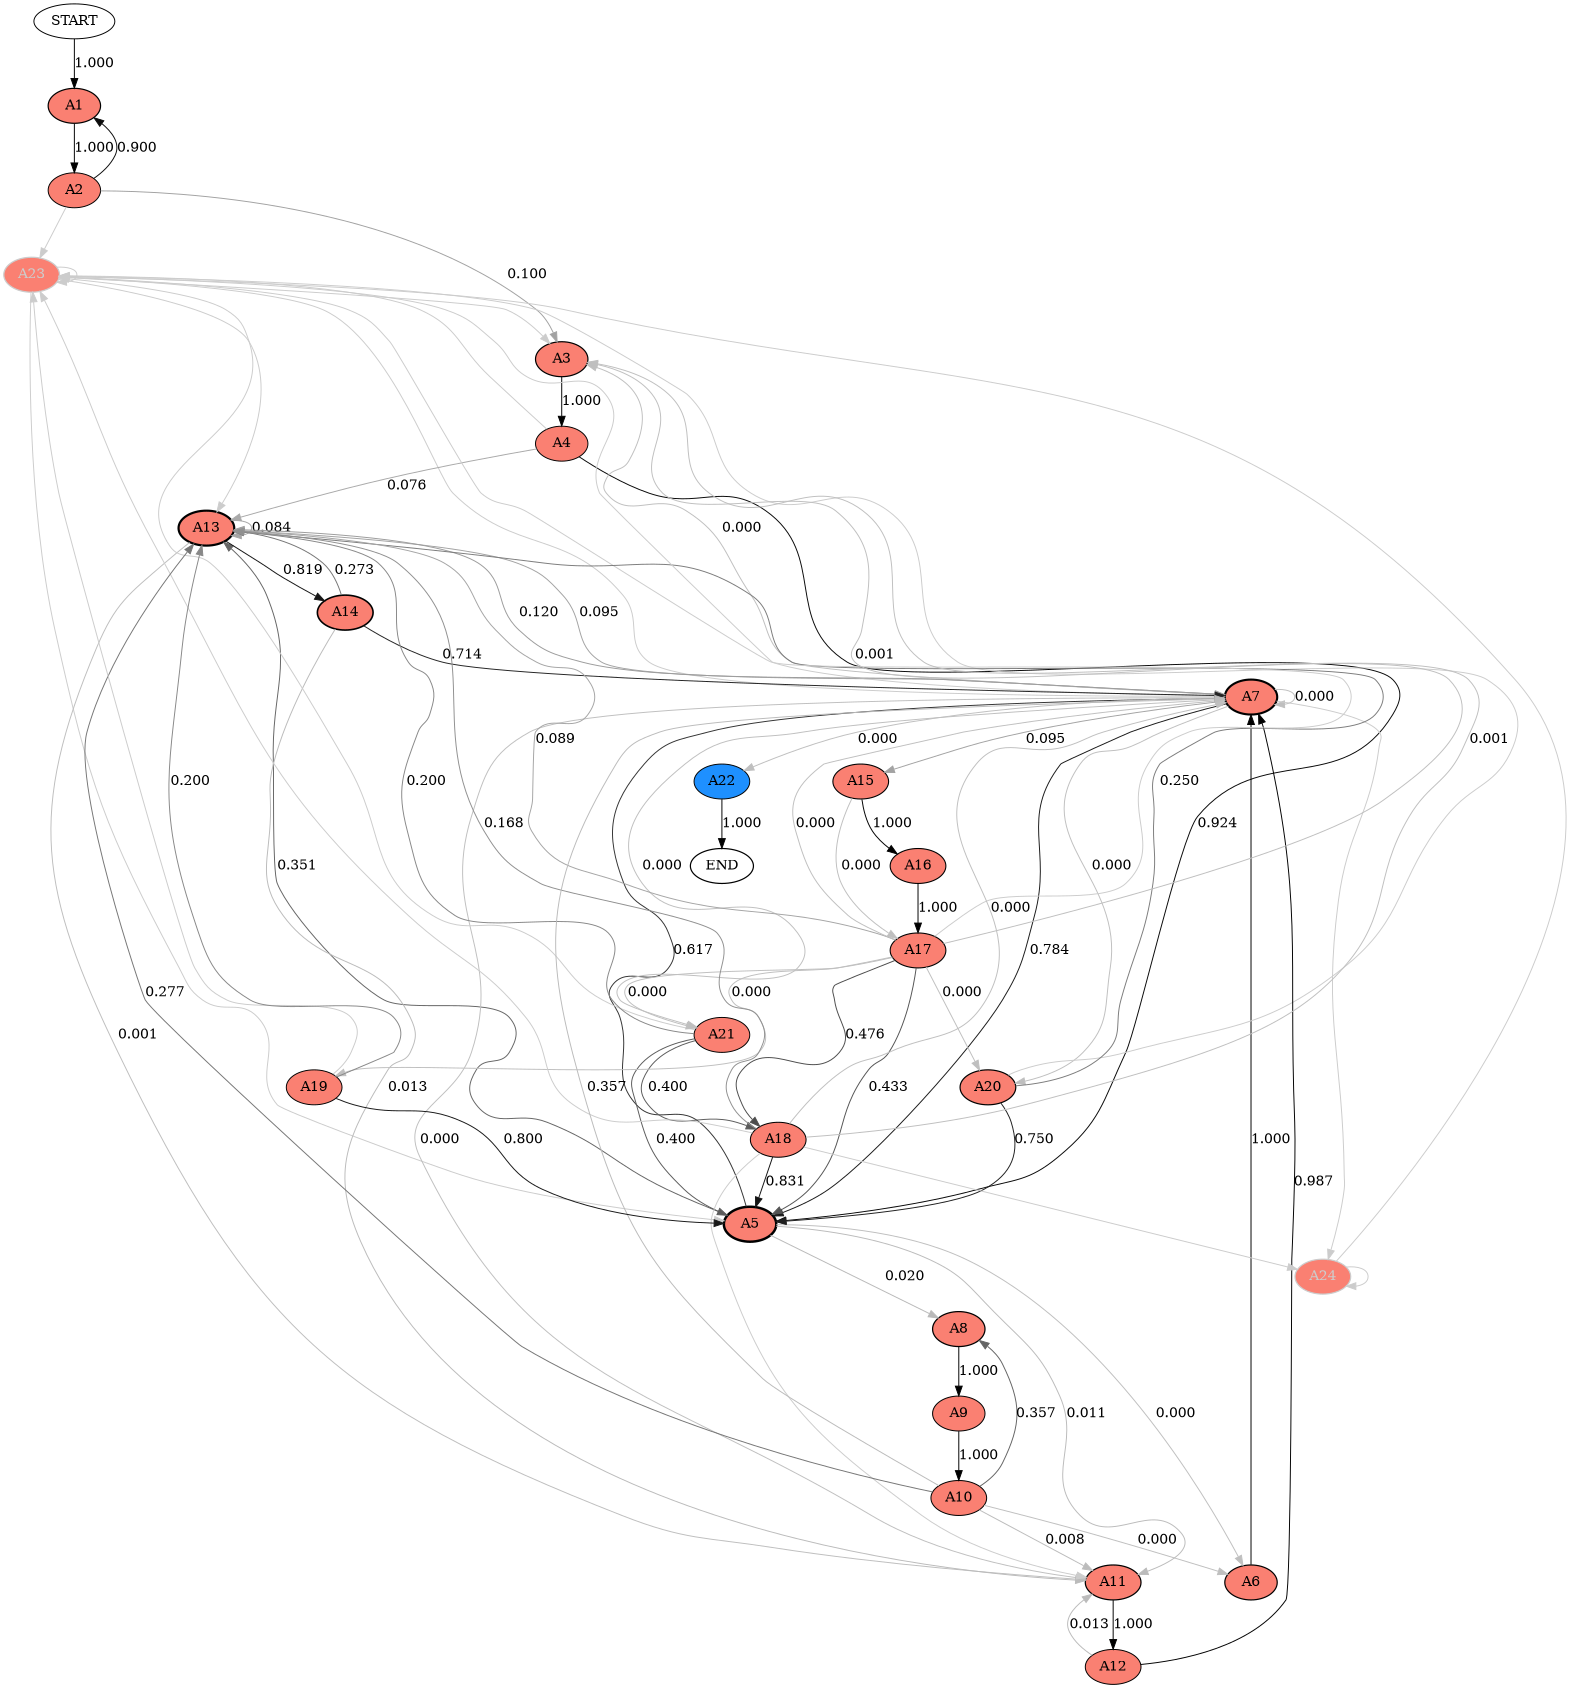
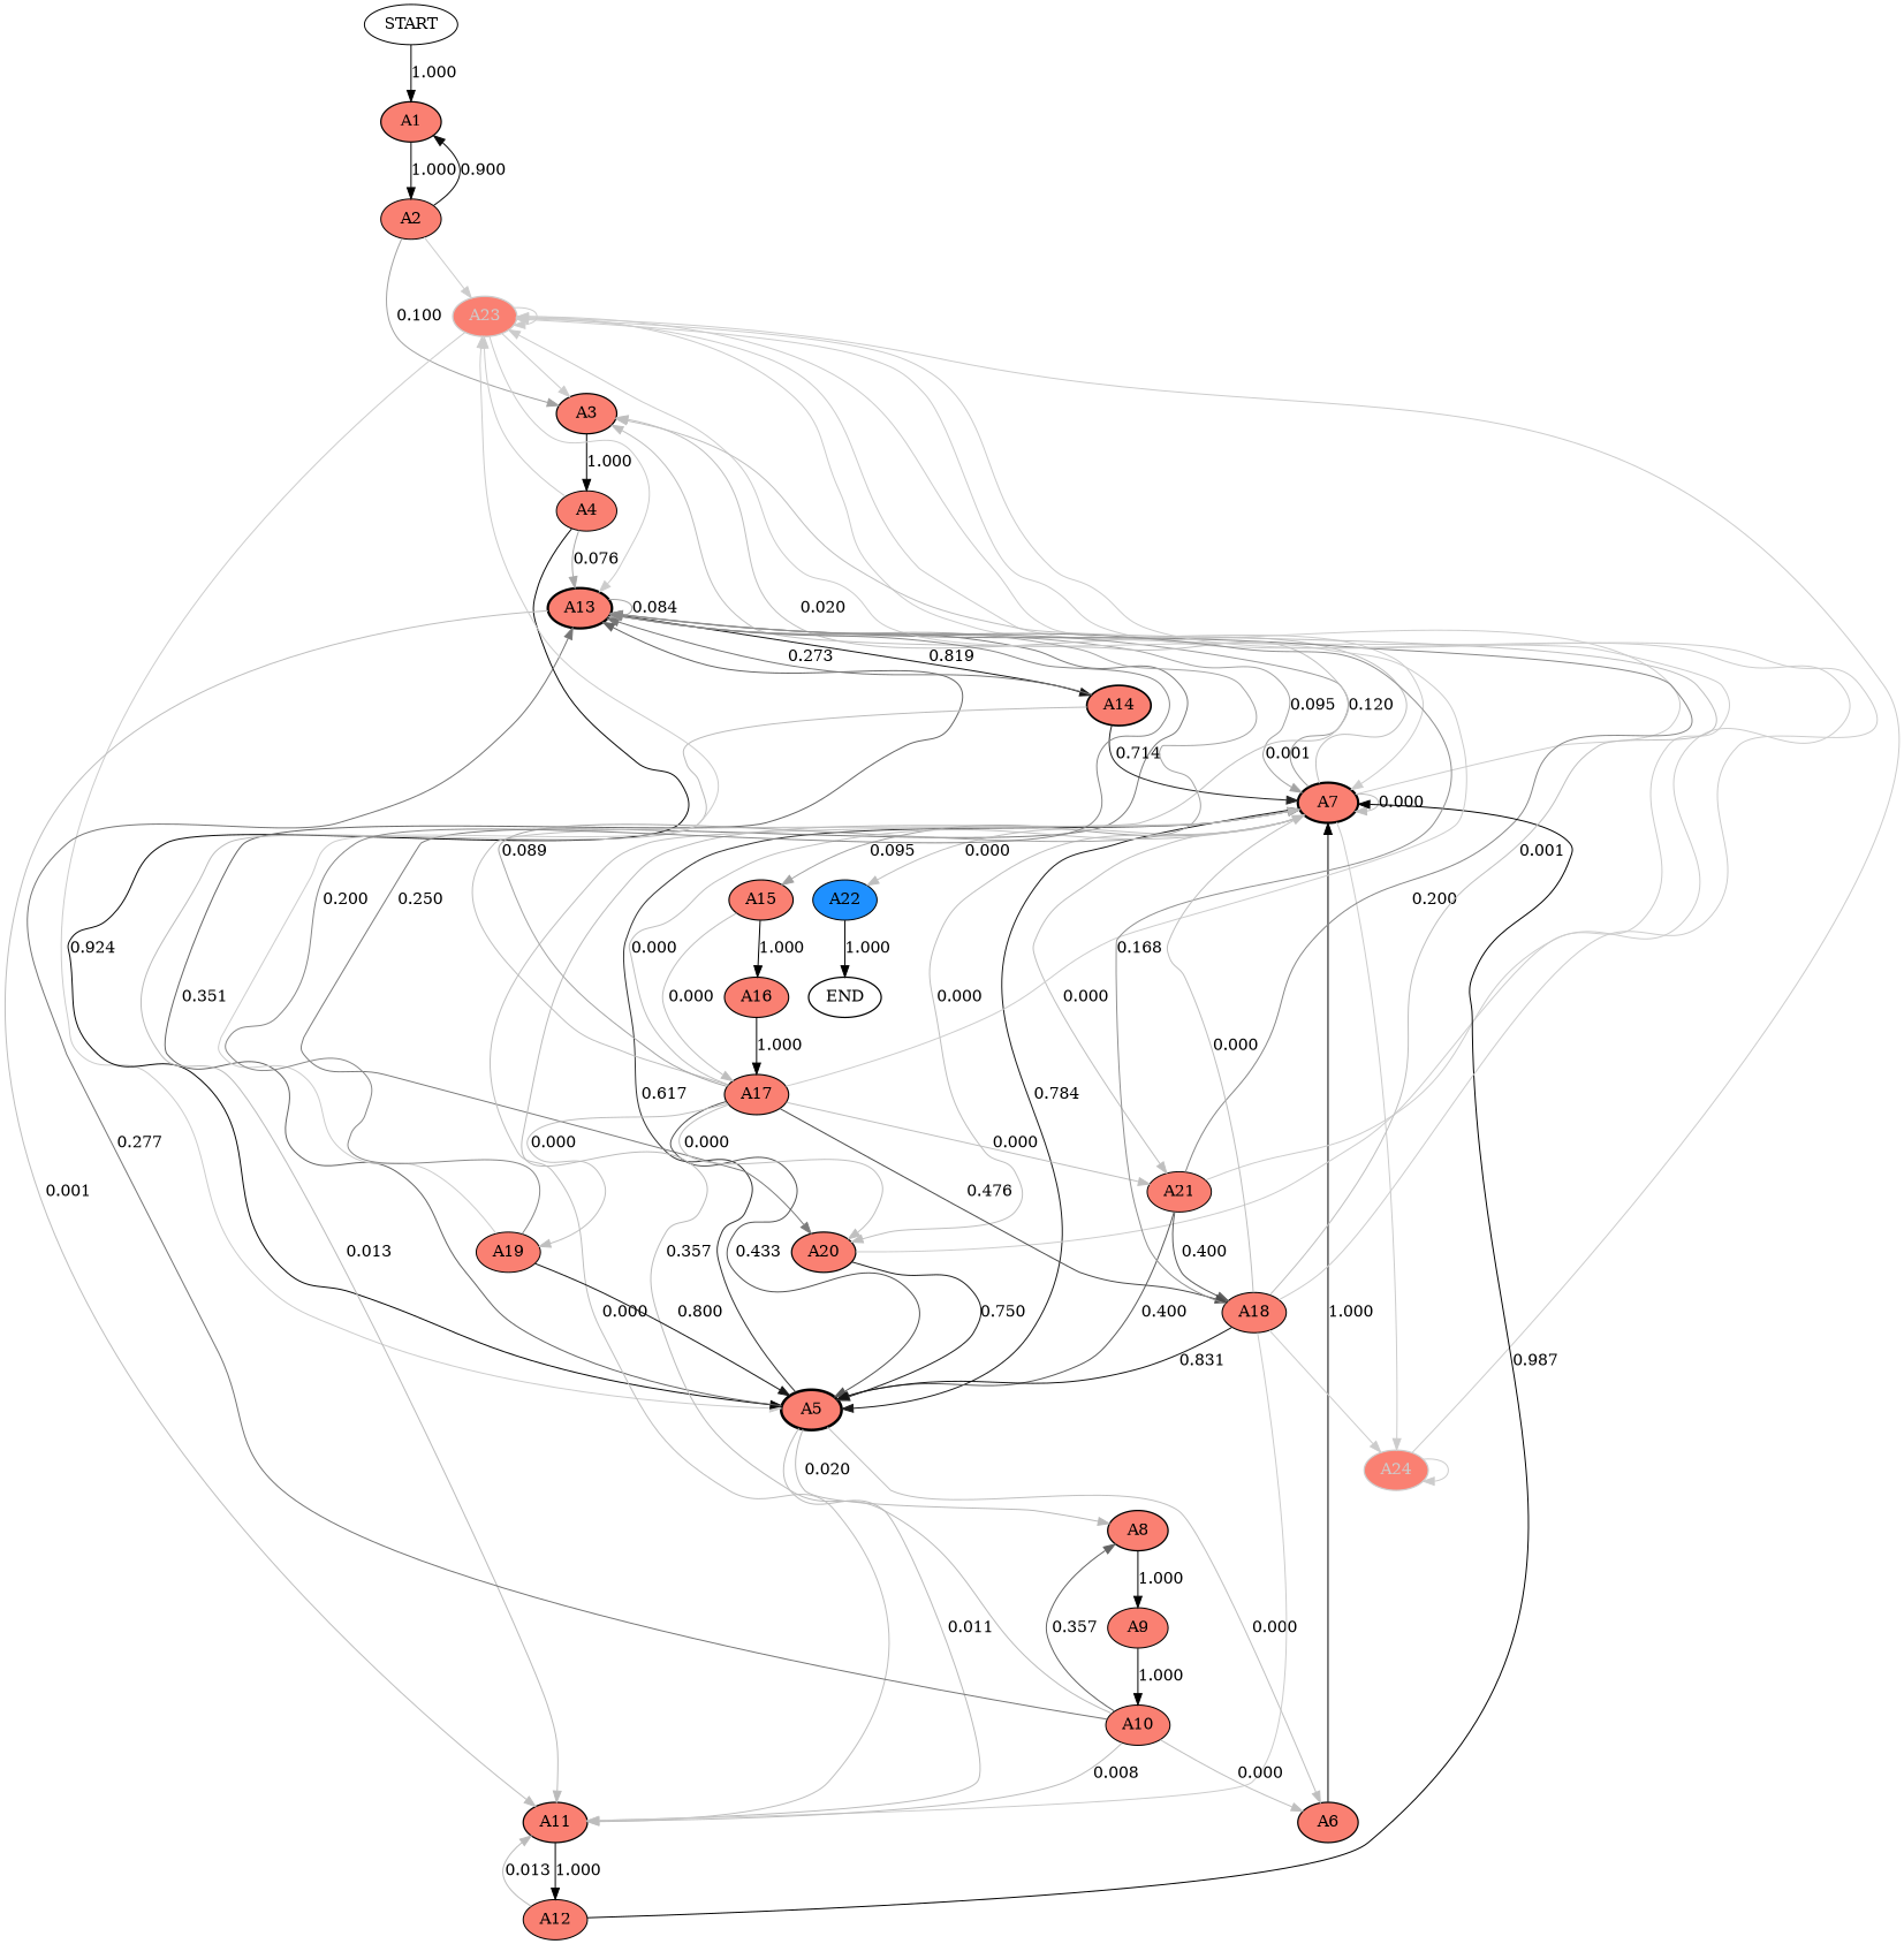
  digraph {
    rankdir=TB
    node [color=black fillcolor="#fa8072" fontcolor=black penwidth=1.0000043341491143 style=filled]
    edge [color="#cccccc" fontcolor=black weight=0.001]
    START [fillcolor="#ffffff"]
    A1 [penwidth=1.2500541766412887]
    A2 [penwidth=1.000043341313031]
    A3 [penwidth=1.2504984064379916]
    A23 [color="#cccccc" fontcolor="#cccccc" penwidth=1.3257333001260274]
    A4 [penwidth=1.0003987251503932]
    A5 [penwidth=2.549887081360035]
    A13 [penwidth=2.253285029536227]
    A7 [penwidth=2.1824391678231727]
    A6 [penwidth=1.2504984064379916]
    A8 [penwidth=1.296286005798501]
    A11 [penwidth=1.2800244438836565]
    A14 [penwidth=1.6684639544191389]
    A15 [penwidth=1.1280655560851711]
    A20 [penwidth=1.250108352787818]
    A21 [penwidth=1.0000216707059906]
    A22 [fillcolor="#1e90ff"]
    A24 [color="#cccccc" fontcolor="#cccccc" penwidth=1.2500539213427653]
    A9 [penwidth=1.0370288046388008]
    A12 [penwidth=1.0240195551069253]
    A16 [penwidth=1.128044470051519]
    A17 [penwidth=1.1280655560851711]
    A18 [penwidth=1.0614684714730727]
    END [fillcolor="#ffffff" penwidth=1.2500054176863928]
    A10 [penwidth=1.0370288046388008]
    A19 [penwidth=1.0000216707059906]
    START -> A1 [color="#000000" label=1.000 weight=1.0]
    A1 -> A2 [color="#000000" label=1.000 weight=1.0]
    A2 -> A1 [color="#0b0b0b" label=0.900 weight=0.9]
    A2 -> A3 [color="#a2a2a2" label=0.100 weight=0.05]
    A2 -> A23 [fontcolor="#cccccc" label=" " weight=0.05]
    A3 -> A4 [color="#000000" label=1.000 weight=1.0]
    A23 -> A3 [fontcolor="#cccccc" label=" "]
    A23 -> A23 [fontcolor="#cccccc" label=" " weight=0.23702734250645538]
    A23 -> A5 [fontcolor="#cccccc" label=" " weight=0.7219765837784302]
    A23 -> A13 [fontcolor="#cccccc" label=" " weight=0.039722684022496554]
    A23 -> A7 [fontcolor="#cccccc" label=" " weight=0.0012380177567118248]
    A4 -> A23 [fontcolor="#cccccc" label=" " weight=0.30978260869565216]
    A4 -> A5 [color="#080808" label=0.924 weight=0.6413043478260869]
    A4 -> A13 [color="#a9a9a9" label=0.076 weight=0.04891304347826087]
    A5 -> A13 [color="#656565" label=0.351 weight=0.3446243501870799]
    A5 -> A7 [color="#333333" label=0.617 weight=0.623702673568572]
    A5 -> A6 [color="#bfbfbf" label=0.000]
    A5 -> A8 [color="#b9b9b9" label=0.020 weight=0.02043714520122586]
    A5 -> A11 [color="#bbbbbb" label=0.011 weight=0.010908395233417583]
    A13 -> A13 [color="#a6a6a6" label=0.084 weight=0.08128527262365277]
    A13 -> A7 [color="#a3a3a3" label=0.095 weight=0.09482189058741054]
    A13 -> A11 [color="#bebebe" label=0.001 weight=0.0014979044468092619]
    A13 -> A14 [color="#161616" label=0.819 weight=0.8223949323421275]
-   A7 -> A3 [color="#bfbfbf" label=0.000]
+   A7 -> A3 [color="#bfbfbf" label=0.020]
    A7 -> A23 [fontcolor="#cccccc" label=" " weight=0.029126337360686615]
    A7 -> A5 [color="#1a1a1a" label=0.784 weight=0.7603921331161898]
    A7 -> A13 [color="#9c9c9c" label=0.120 weight=0.11680015042817851]
    A7 -> A7 [color="#bfbfbf" label=0.000]
    A7 -> A11 [color="#bfbfbf" label=0.000]
    A7 -> A15 [color="#a3a3a3" label=0.095 weight=0.09301369470091245]
    A7 -> A20 [color="#bfbfbf" label=0.000]
    A7 -> A21 [color="#bfbfbf" label=0.000]
    A7 -> A22 [color="#bfbfbf" label=0.000]
    A7 -> A24 [fontcolor="#cccccc" label=" "]
    A6 -> A7 [color="#000000" label=1.000 weight=1.0]
    A8 -> A9 [color="#000000" label=1.000 weight=1.0]
    A11 -> A12 [color="#000000" label=1.000 weight=1.0]
    A14 -> A13 [color="#767676" label=0.273 weight=0.2718689823502717]
    A14 -> A7 [color="#242424" label=0.714 weight=0.7146913443966099]
    A14 -> A11 [color="#bbbbbb" label=0.013 weight=0.013439673253118446]
    A15 -> A16 [color="#000000" label=1.000 weight=0.999880075381189]
    A15 -> A17 [color="#bfbfbf" label=0.000]
    A20 -> A23 [fontcolor="#cccccc" label=" " weight=0.14285714285714285]
    A20 -> A5 [color="#1f1f1f" label=0.750 weight=0.6785714285714286]
-   A20 -> A13 [color="#7c7c7c" label=0.250 weight=0.17857142857142858]
+   A13 -> A20 [color="#7c7c7c" label=0.250 weight=0.17857142857142858]
    A21 -> A23 [fontcolor="#cccccc" label=" " weight=0.14285714285714285]
    A21 -> A5 [color="#5b5b5b" label=0.400 weight=0.42857142857142855]
    A21 -> A13 [color="#888888" label=0.200 weight=0.14285714285714285]
    A21 -> A18 [color="#5b5b5b" label=0.400 weight=0.2857142857142857]
    A22 -> END [color="#000000" label=1.000 weight=1.0]
    A24 -> A23 [fontcolor="#cccccc" label=" " weight=0.1]
    A24 -> A24 [fontcolor="#cccccc" label=" " weight=0.9]
    A9 -> A10 [color="#000000" label=1.000 weight=1.0]
    A12 -> A7 [color="#010101" label=0.987 weight=0.9876774712027859]
    A12 -> A11 [color="#bbbbbb" label=0.013 weight=0.012322528797214037]
    A16 -> A17 [color="#000000" label=1.000 weight=1.0]
    A17 -> A3 [color="#bfbfbf" label=0.001]
    A17 -> A23 [fontcolor="#cccccc" label=" " weight=0.030340928559191366]
    A17 -> A5 [color="#545454" label=0.433 weight=0.4089943464108275]
    A17 -> A13 [color="#a5a5a5" label=0.089 weight=0.08249100565358918]
    A17 -> A7 [color="#bfbfbf" label=0.000]
    A17 -> A20 [color="#bfbfbf" label=0.000]
    A17 -> A21 [color="#bfbfbf" label=0.000]
    A17 -> A18 [color="#4c4c4c" label=0.476 weight=0.47712866198389586]
    A17 -> A19 [color="#bfbfbf" label=0.000]
    A18 -> A3 [color="#bfbfbf" label=0.001]
    A18 -> A23 [fontcolor="#cccccc" label=" " weight=0.0522404136148212]
    A18 -> A5 [color="#141414" label=0.831 weight=0.7902843601895735]
    A18 -> A13 [color="#909090" label=0.168 weight=0.15636220020106276]
    A18 -> A7 [color="#bfbfbf" label=0.000]
    A18 -> A11 [fontcolor="#cccccc" label=" "]
    A18 -> A24 [fontcolor="#cccccc" label=" "]
    A10 -> A13 [color="#767676" label=0.277 weight=0.27019114861374205]
    A10 -> A7 [color="#bbbbbb" label=0.357 weight=0.35853280523506115]
    A10 -> A6 [color="#bfbfbf" label=0.000]
    A10 -> A8 [color="#646464" label=0.357 weight=0.3622639343321279]
    A10 -> A11 [color="#bcbcbc" label=0.008 weight=0.008667699902416623]
    A19 -> A23 [fontcolor="#cccccc" label=" " weight=0.14285714285714285]
    A19 -> A5 [color="#181818" label=0.800 weight=0.7142857142857143]
    A19 -> A13 [color="#888888" label=0.200 weight=0.14285714285714285]
  }
